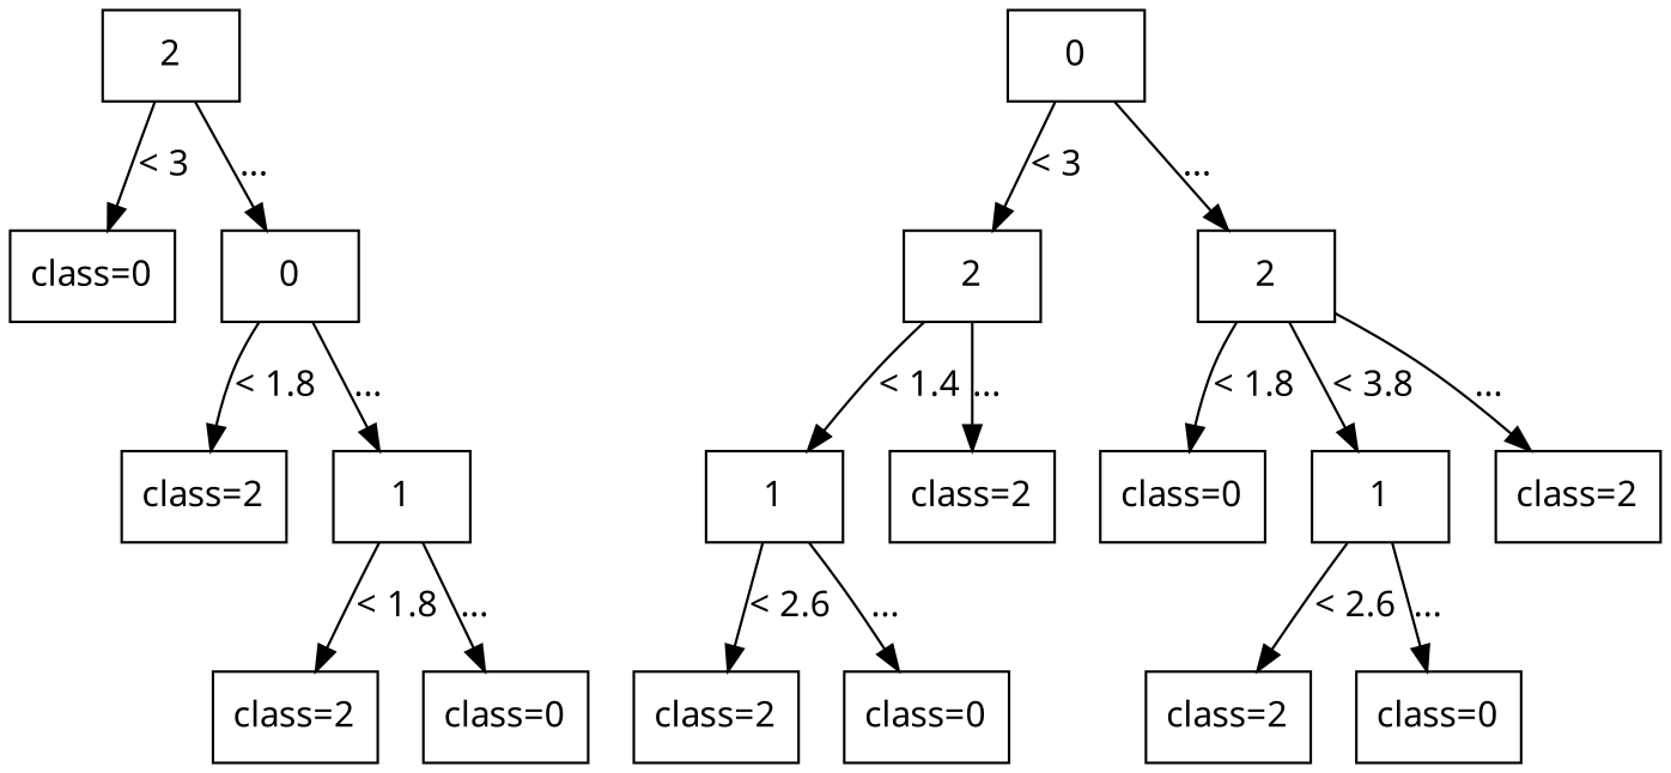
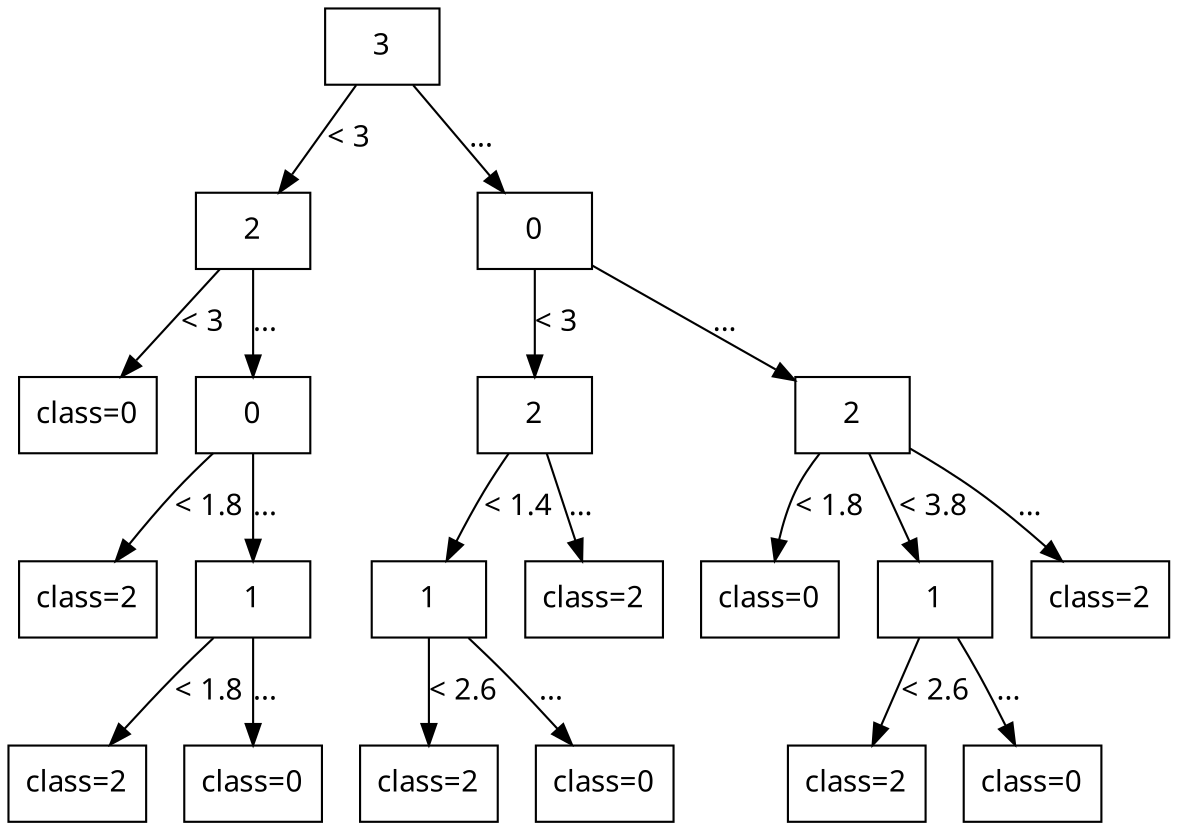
  digraph {
    fontname="Noto Sans"
    node [shape=box fontname="Noto Sans"]
    edge [fontname="Noto Sans"]
+   n1 [label=3]
    n2 [label=2]
    n3 [label=0]
    n4 [label="class=0"]
    n5 [label=0]
    n6 [label=2]
    n7 [label=2]
    n8 [label="class=2"]
    n9 [label=1]
    n10 [label=1]
    n11 [label="class=2"]
    n12 [label="class=0"]
    n13 [label=1]
    n14 [label="class=2"]
    n15 [label="class=2"]
    n16 [label="class=0"]
    n17 [label="class=2"]
    n18 [label="class=0"]
    n19 [label="class=2"]
    n20 [label="class=0"]
+   n1 -> n2 [label="< 3"]
+   n1 -> n3 [label="..."]
    n2 -> n4 [label="< 3"]
    n2 -> n5 [label="..."]
    n3 -> n6 [label="< 3"]
    n3 -> n7 [label="..."]
    n5 -> n8 [label="< 1.8"]
    n5 -> n9 [label="..."]
    n6 -> n10 [label="< 1.4"]
    n6 -> n11 [label="..."]
    n7 -> n12 [label="< 1.8"]
    n7 -> n13 [label="< 3.8"]
    n7 -> n14 [label="..."]
    n9 -> n15 [label="< 1.8"]
    n9 -> n16 [label="..."]
    n10 -> n17 [label="< 2.6"]
    n10 -> n18 [label="..."]
    n13 -> n19 [label="< 2.6"]
    n13 -> n20 [label="..."]
  }
